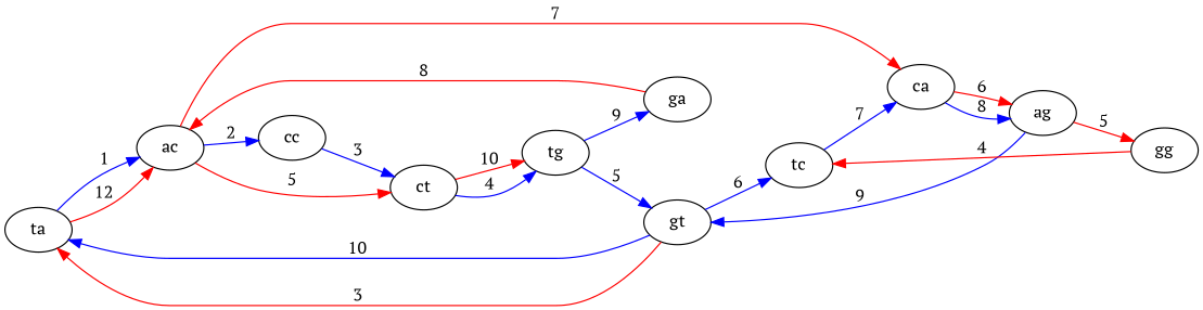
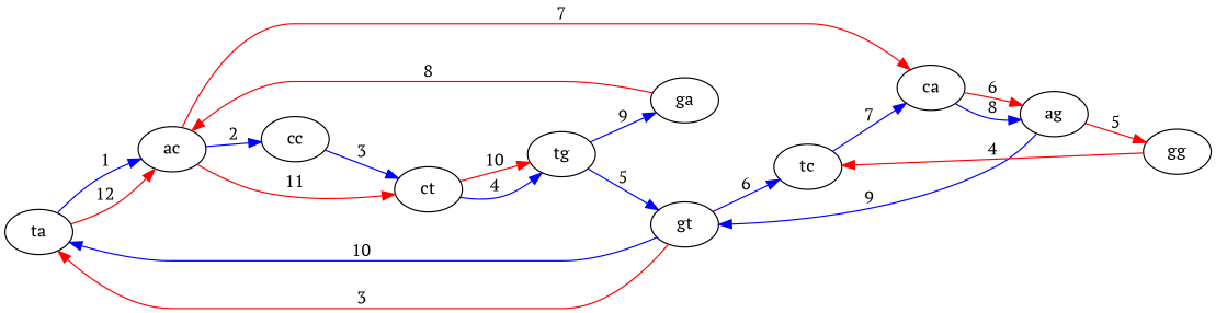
  digraph {
    fontname="PT Serif"
    rankdir=LR
    node [fontname="PT Serif"]
    edge [color=blue fontname="PT Serif"]
    ta
    ac
    cc
    ct
    ca
    tg
    ag
    gt
    ga
    tc
    gg
    ta -> ac [label=1]
    ta -> ac [color=red label=12]
    ac -> cc [label=2]
-   ac -> ct [color=red label=5]
+   ac -> ct [color=red label=11]
    ac -> ca [color=red label=7]
    cc -> ct [label=3]
    ct -> tg [label=4]
    ct -> tg [color=red label=10]
    ca -> ag [label=8]
    ca -> ag [color=red label=6]
    tg -> gt [label=5]
    tg -> ga [label=9]
    ag -> gt [label=9]
    ag -> gg [color=red label=5]
    gt -> ta [label=10]
    gt -> ta [color=red label=3]
    gt -> tc [label=6]
    ga -> ac [color=red label=8]
    tc -> ca [label=7]
    gg -> tc [color=red label=4]
  }
